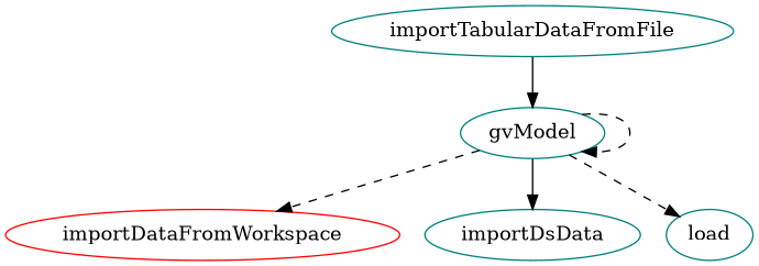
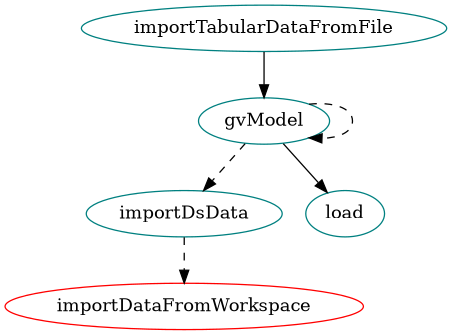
  digraph {
    node [color=teal]
    edge [style=dashed]
    gvModel
    importDataFromWorkspace [color=red]
    importDsData
    load
    importTabularDataFromFile
    gvModel -> gvModel
-   gvModel -> importDataFromWorkspace
-   gvModel -> importDsData [style=solid]
-   gvModel -> load
+   importDsData -> importDataFromWorkspace
+   gvModel -> importDsData
+   gvModel -> load [style=solid]
    importTabularDataFromFile -> gvModel [style=solid]
  }
